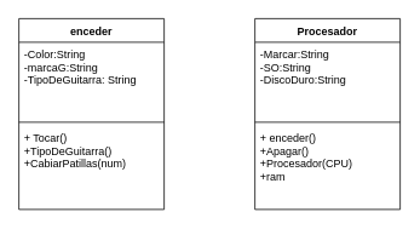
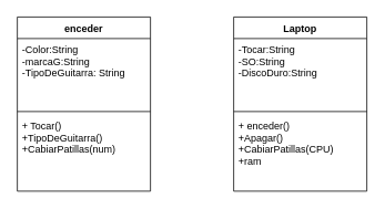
  <mxCell id="0" />
  <mxCell id="1" parent="0" />
  <mxCell id="2" value="enceder" style="swimlane;fontStyle=1;align=center;verticalAlign=top;childLayout=stackLayout;horizontal=1;startSize=26;horizontalStack=0;resizeParent=1;resizeParentMax=0;resizeLast=0;collapsible=1;marginBottom=0;" parent="1" vertex="1"><mxGeometry x="20" y="20" width="160" height="210" as="geometry" /></mxCell>
  <mxCell id="3" value="-Color:String&#10;-marcaG:String&#10;-TipoDeGuitarra: String" style="text;strokeColor=none;fillColor=none;align=left;verticalAlign=top;spacingLeft=4;spacingRight=4;overflow=hidden;rotatable=0;points=[[0,0.5],[1,0.5]];portConstraint=eastwest;" parent="2" vertex="1"><mxGeometry y="26" width="160" height="84" as="geometry" /></mxCell>
  <mxCell id="4" value="" style="line;strokeWidth=1;fillColor=none;align=left;verticalAlign=middle;spacingTop=-1;spacingLeft=3;spacingRight=3;rotatable=0;labelPosition=right;points=[];portConstraint=eastwest;" parent="2" vertex="1"><mxGeometry y="110" width="160" height="8" as="geometry" /></mxCell>
  <mxCell id="5" value="+ Tocar()&#10;+TipoDeGuitarra()&#10;+CabiarPatillas(num)&#10;&#10;" style="text;strokeColor=none;fillColor=none;align=left;verticalAlign=top;spacingLeft=4;spacingRight=4;overflow=hidden;rotatable=0;points=[[0,0.5],[1,0.5]];portConstraint=eastwest;" parent="2" vertex="1"><mxGeometry y="118" width="160" height="92" as="geometry" /></mxCell>
- <mxCell id="6" value="Procesador" style="swimlane;fontStyle=1;align=center;verticalAlign=top;childLayout=stackLayout;horizontal=1;startSize=26;horizontalStack=0;resizeParent=1;resizeParentMax=0;resizeLast=0;collapsible=1;marginBottom=0;" parent="1" vertex="1"><mxGeometry x="280" y="20" width="160" height="210" as="geometry" /></mxCell>
- <mxCell id="7" value="-Marcar:String&#10;-SO:String&#10;-DiscoDuro:String" style="text;strokeColor=none;fillColor=none;align=left;verticalAlign=top;spacingLeft=4;spacingRight=4;overflow=hidden;rotatable=0;points=[[0,0.5],[1,0.5]];portConstraint=eastwest;" parent="6" vertex="1"><mxGeometry y="26" width="160" height="84" as="geometry" /></mxCell>
+ <mxCell id="6" value="Laptop" style="swimlane;fontStyle=1;align=center;verticalAlign=top;childLayout=stackLayout;horizontal=1;startSize=26;horizontalStack=0;resizeParent=1;resizeParentMax=0;resizeLast=0;collapsible=1;marginBottom=0;" parent="1" vertex="1"><mxGeometry x="280" y="20" width="160" height="210" as="geometry" /></mxCell>
+ <mxCell id="7" value="-Tocar:String&#10;-SO:String&#10;-DiscoDuro:String" style="text;strokeColor=none;fillColor=none;align=left;verticalAlign=top;spacingLeft=4;spacingRight=4;overflow=hidden;rotatable=0;points=[[0,0.5],[1,0.5]];portConstraint=eastwest;" parent="6" vertex="1"><mxGeometry y="26" width="160" height="84" as="geometry" /></mxCell>
  <mxCell id="8" value="" style="line;strokeWidth=1;fillColor=none;align=left;verticalAlign=middle;spacingTop=-1;spacingLeft=3;spacingRight=3;rotatable=0;labelPosition=right;points=[];portConstraint=eastwest;" parent="6" vertex="1"><mxGeometry y="110" width="160" height="8" as="geometry" /></mxCell>
- <mxCell id="9" value="+ enceder()&#10;+Apagar()&#10;+Procesador(CPU)&#10;+ram&#10;&#10;&#10;" style="text;strokeColor=none;fillColor=none;align=left;verticalAlign=top;spacingLeft=4;spacingRight=4;overflow=hidden;rotatable=0;points=[[0,0.5],[1,0.5]];portConstraint=eastwest;" parent="6" vertex="1"><mxGeometry y="118" width="160" height="92" as="geometry" /></mxCell>
+ <mxCell id="9" value="+ enceder()&#10;+Apagar()&#10;+CabiarPatillas(CPU)&#10;+ram&#10;&#10;&#10;" style="text;strokeColor=none;fillColor=none;align=left;verticalAlign=top;spacingLeft=4;spacingRight=4;overflow=hidden;rotatable=0;points=[[0,0.5],[1,0.5]];portConstraint=eastwest;" parent="6" vertex="1"><mxGeometry y="118" width="160" height="92" as="geometry" /></mxCell>
